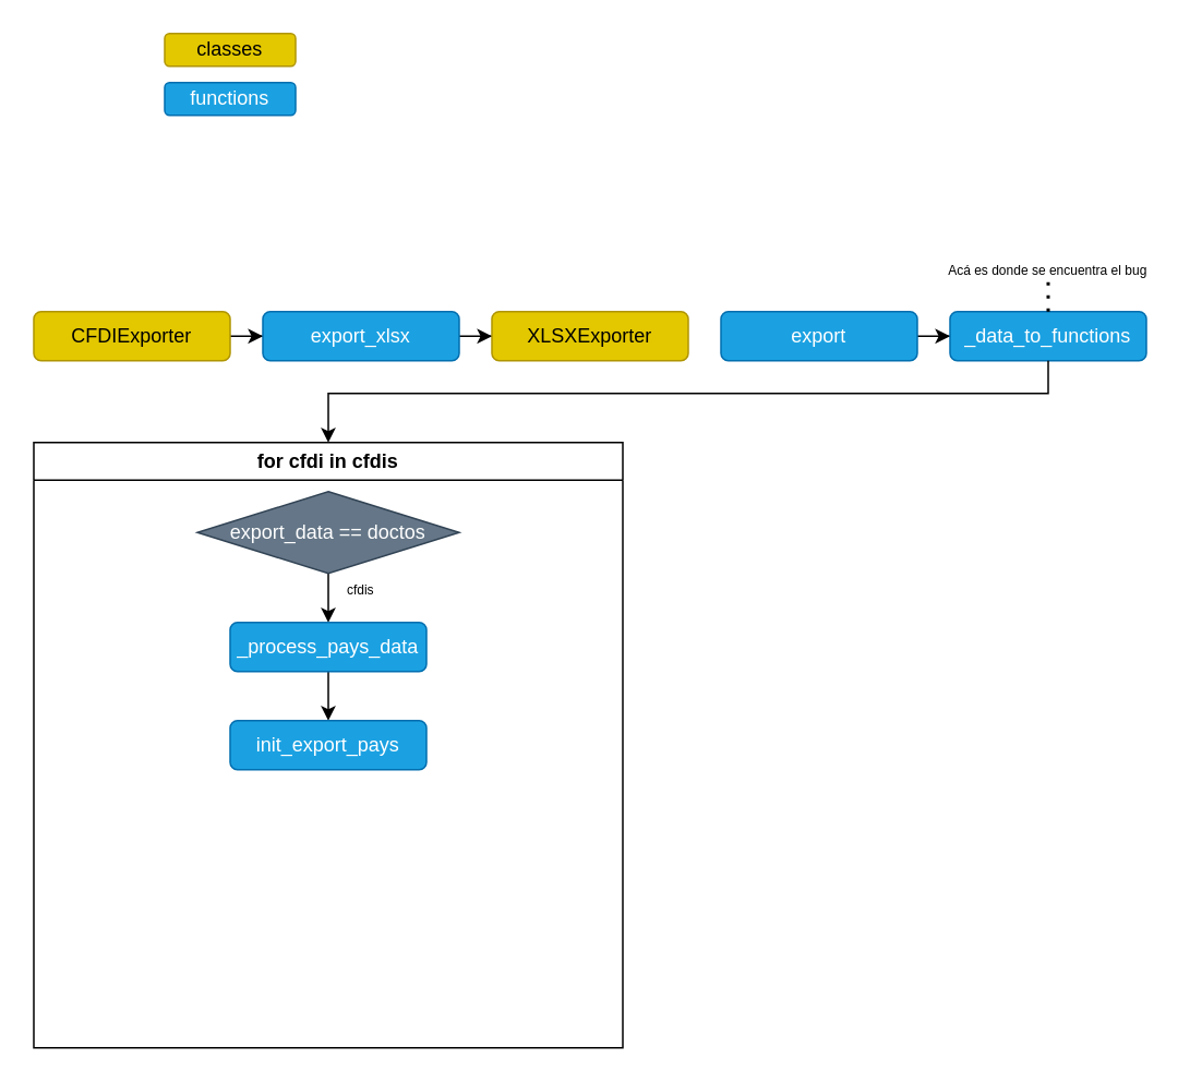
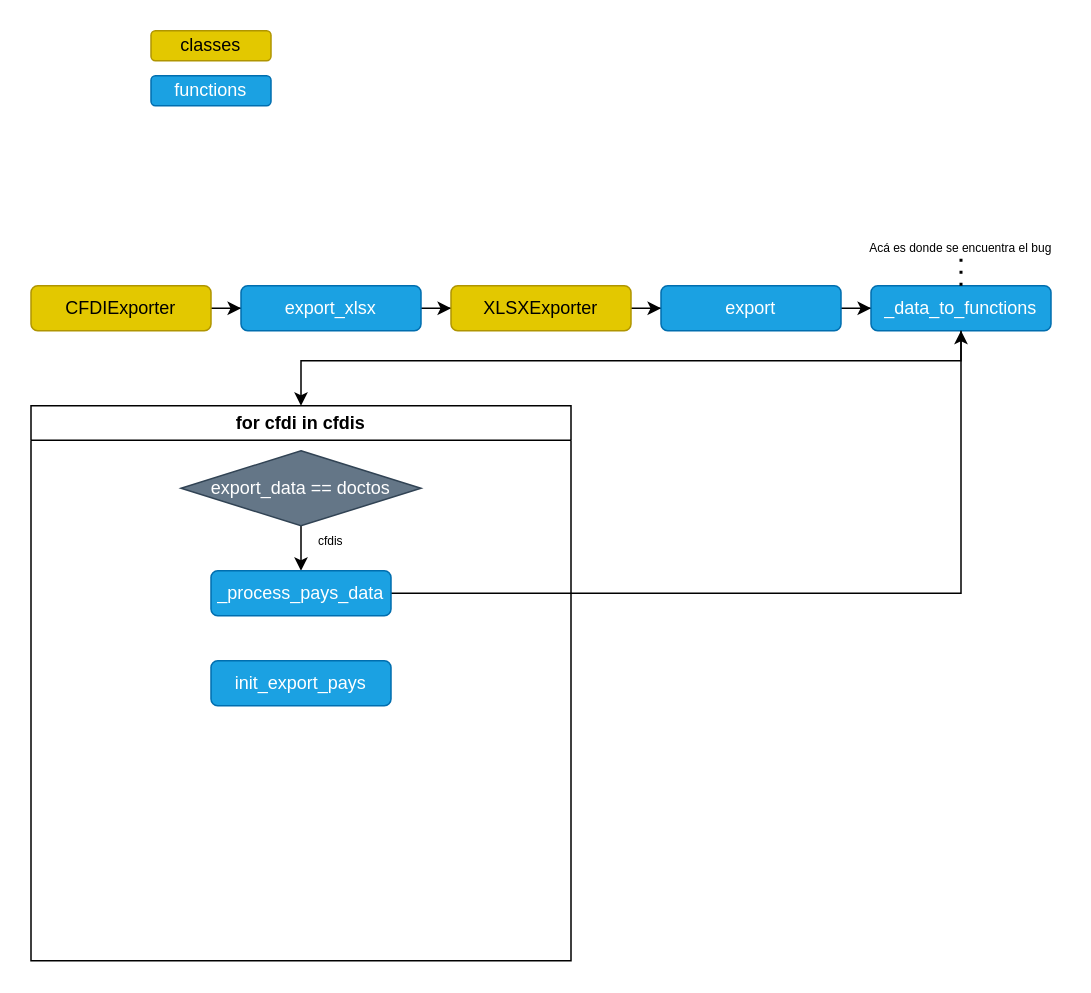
  <mxCell id="0" />
  <mxCell id="1" parent="0" />
  <mxCell id="2" value="" style="edgeStyle=orthogonalEdgeStyle;rounded=0;orthogonalLoop=1;jettySize=auto;html=1;" edge="1" parent="1" source="3" target="5"><mxGeometry relative="1" as="geometry" /></mxCell>
  <mxCell id="3" value="CFDIExporter" style="rounded=1;whiteSpace=wrap;html=1;fillColor=#e3c800;fontColor=#000000;strokeColor=#B09500;" vertex="1" parent="1"><mxGeometry x="20" y="190" width="120" height="30" as="geometry" /></mxCell>
  <mxCell id="4" value="" style="edgeStyle=orthogonalEdgeStyle;rounded=0;orthogonalLoop=1;jettySize=auto;html=1;" edge="1" parent="1" source="5" target="7"><mxGeometry relative="1" as="geometry" /></mxCell>
  <mxCell id="5" value="export_xlsx" style="whiteSpace=wrap;html=1;rounded=1;fillColor=#1ba1e2;fontColor=#ffffff;strokeColor=#006EAF;" vertex="1" parent="1"><mxGeometry x="160" y="190" width="120" height="30" as="geometry" /></mxCell>
+ <mxCell id="6" value="" style="edgeStyle=orthogonalEdgeStyle;rounded=0;orthogonalLoop=1;jettySize=auto;html=1;" edge="1" parent="1" source="7" target="11"><mxGeometry relative="1" as="geometry" /></mxCell>
  <mxCell id="7" value="XLSXExporter" style="whiteSpace=wrap;html=1;rounded=1;fillColor=#e3c800;fontColor=#000000;strokeColor=#B09500;" vertex="1" parent="1"><mxGeometry x="300" y="190" width="120" height="30" as="geometry" /></mxCell>
  <mxCell id="8" value="functions" style="rounded=1;whiteSpace=wrap;html=1;fillColor=#1ba1e2;fontColor=#ffffff;strokeColor=#006EAF;" vertex="1" parent="1"><mxGeometry x="100" y="50" width="80" height="20" as="geometry" /></mxCell>
  <mxCell id="9" value="classes" style="rounded=1;whiteSpace=wrap;html=1;fillColor=#e3c800;fontColor=#000000;strokeColor=#B09500;" vertex="1" parent="1"><mxGeometry x="100" y="20" width="80" height="20" as="geometry" /></mxCell>
  <mxCell id="10" value="" style="edgeStyle=orthogonalEdgeStyle;rounded=0;orthogonalLoop=1;jettySize=auto;html=1;" edge="1" parent="1" source="11" target="12"><mxGeometry relative="1" as="geometry" /></mxCell>
  <mxCell id="11" value="export" style="whiteSpace=wrap;html=1;fillColor=#1ba1e2;strokeColor=#006EAF;fontColor=#ffffff;rounded=1;" vertex="1" parent="1"><mxGeometry x="440" y="190" width="120" height="30" as="geometry" /></mxCell>
  <mxCell id="12" value="_data_to_functions" style="whiteSpace=wrap;html=1;fillColor=#1ba1e2;strokeColor=#006EAF;fontColor=#ffffff;rounded=1;" vertex="1" parent="1"><mxGeometry x="580" y="190" width="120" height="30" as="geometry" /></mxCell>
  <mxCell id="13" value="" style="endArrow=none;dashed=1;html=1;dashPattern=1 3;strokeWidth=2;rounded=0;exitX=0.5;exitY=0;exitDx=0;exitDy=0;fontColor=light-dark(#000000,#8A8A8A);strokeColor=light-dark(#000000,#8A8A8A);" edge="1" parent="1" source="12" target="14"><mxGeometry width="50" height="50" relative="1" as="geometry"><mxPoint x="340" y="260" as="sourcePoint" /><mxPoint x="290" y="300" as="targetPoint" /></mxGeometry></mxCell>
  <mxCell id="14" value="Acá es donde se encuentra el bug" style="text;html=1;align=center;verticalAlign=middle;whiteSpace=wrap;rounded=0;fontSize=8;fontColor=light-dark(#000000,#8A8A8A);" vertex="1" parent="1"><mxGeometry x="575" y="160" width="130" height="10" as="geometry" /></mxCell>
  <mxCell id="15" value="" style="endArrow=classic;html=1;rounded=0;exitX=0.5;exitY=1;exitDx=0;exitDy=0;entryX=0.5;entryY=0;entryDx=0;entryDy=0;" edge="1" parent="1" source="12" target="16"><mxGeometry width="50" height="50" relative="1" as="geometry"><mxPoint x="360" y="330" as="sourcePoint" /><mxPoint x="720" y="205" as="targetPoint" /><Array as="points"><mxPoint x="640" y="240" /><mxPoint x="200" y="240" /></Array></mxGeometry></mxCell>
  <mxCell id="16" value="for cfdi in cfdis" style="swimlane;whiteSpace=wrap;html=1;" vertex="1" parent="1"><mxGeometry x="20" y="270" width="360" height="370" as="geometry"><mxRectangle x="220" y="330" width="120" height="30" as="alternateBounds" /></mxGeometry></mxCell>
  <mxCell id="17" value="" style="edgeStyle=orthogonalEdgeStyle;rounded=0;orthogonalLoop=1;jettySize=auto;html=1;" edge="1" parent="16" source="18" target="20"><mxGeometry relative="1" as="geometry" /></mxCell>
  <mxCell id="18" value="export_data == doctos" style="rhombus;whiteSpace=wrap;html=1;fillColor=#647687;fontColor=#ffffff;strokeColor=#314354;" vertex="1" parent="16"><mxGeometry x="100" y="30" width="160" height="50" as="geometry" /></mxCell>
- <mxCell id="19" value="" style="edgeStyle=orthogonalEdgeStyle;rounded=0;orthogonalLoop=1;jettySize=auto;html=1;" edge="1" parent="16" source="20" target="22"><mxGeometry relative="1" as="geometry" /></mxCell>
+ <mxCell id="19" value="" style="edgeStyle=orthogonalEdgeStyle;rounded=0;orthogonalLoop=1;jettySize=auto;html=1;" edge="1" parent="16" source="20" target="12"><mxGeometry relative="1" as="geometry" /></mxCell>
  <mxCell id="20" value="_process_pays_data" style="rounded=1;whiteSpace=wrap;html=1;fillColor=#1ba1e2;strokeColor=#006EAF;fontColor=#ffffff;" vertex="1" parent="16"><mxGeometry x="120" y="110" width="120" height="30" as="geometry" /></mxCell>
  <mxCell id="21" value="cfdis" style="text;html=1;align=center;verticalAlign=middle;whiteSpace=wrap;rounded=0;fontSize=8;fontColor=light-dark(#000000,#8A8A8A);" vertex="1" parent="16"><mxGeometry x="180" y="80" width="40" height="20" as="geometry" /></mxCell>
  <mxCell id="22" value="init_export_pays" style="whiteSpace=wrap;html=1;fillColor=#1ba1e2;strokeColor=#006EAF;fontColor=#ffffff;rounded=1;" vertex="1" parent="16"><mxGeometry x="120" y="170" width="120" height="30" as="geometry" /></mxCell>
